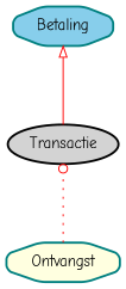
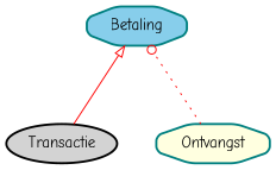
  digraph {
    bgcolor=white
    fontname="Comic Neue"
    nodesep=0.5
    rank=same
    rankdir=BT
    ranksep=1
    remincross=true
    node [bgcolor=lightgray color=teal fontname="Comic Neue" shape=octagon style="rounded,filled,bold"]
    edge [color=red fontname="Comic Neue"]
    n1 [fillcolor=skyblue label=Betaling]
    n2 [color=black fillcolor=lightgrey label=Transactie shape=ellipse]
    n3 [fillcolor=lightyellow label=Ontvangst]
    n2 -> n1 [arrowhead=onormal style=solid]
-   n3 -> n2 [arrowhead=odot style=dotted]
+   n3 -> n1 [arrowhead=odot style=dotted]
  }
